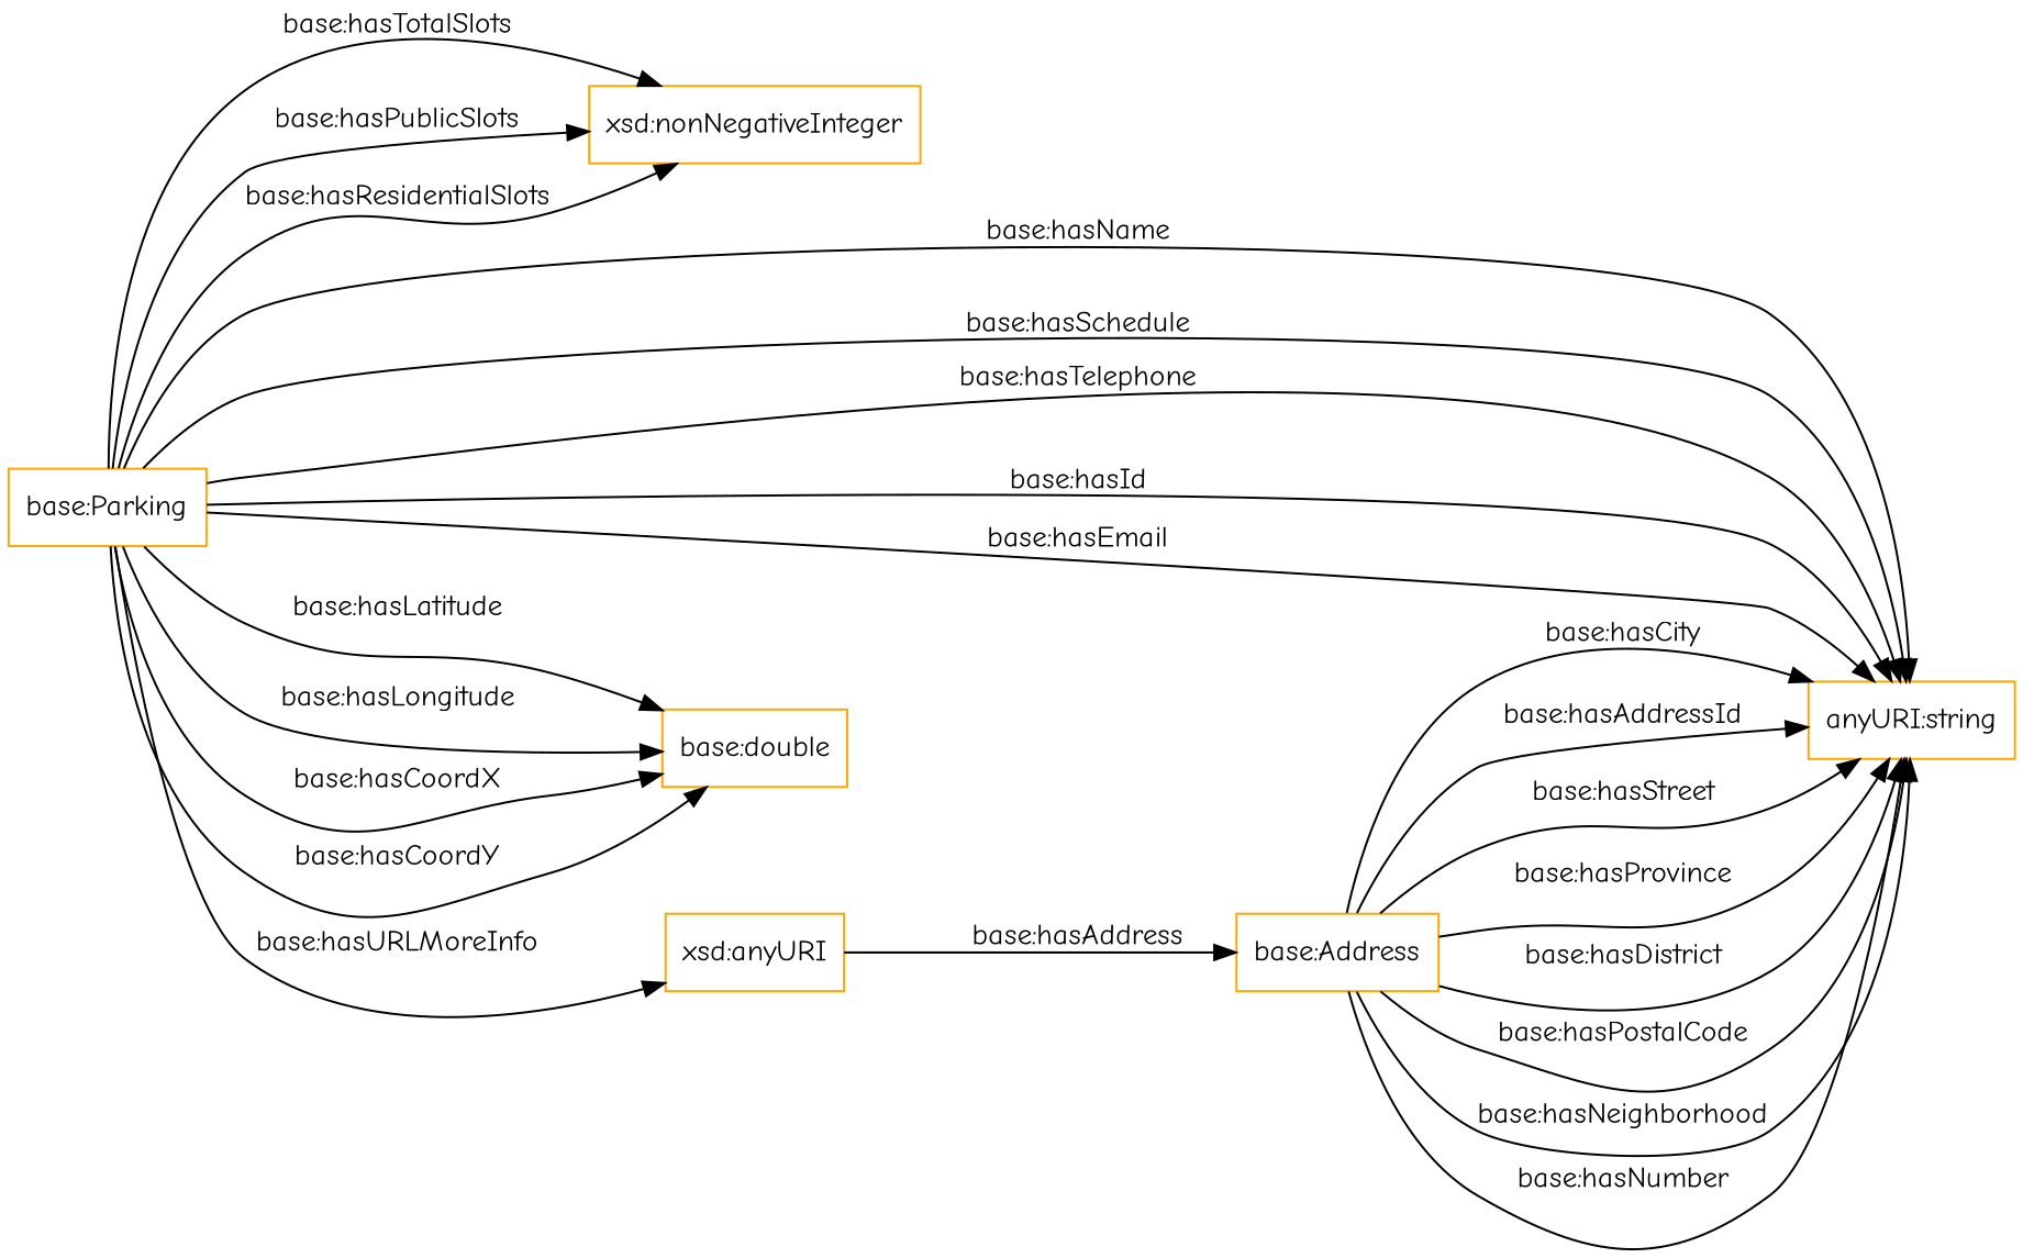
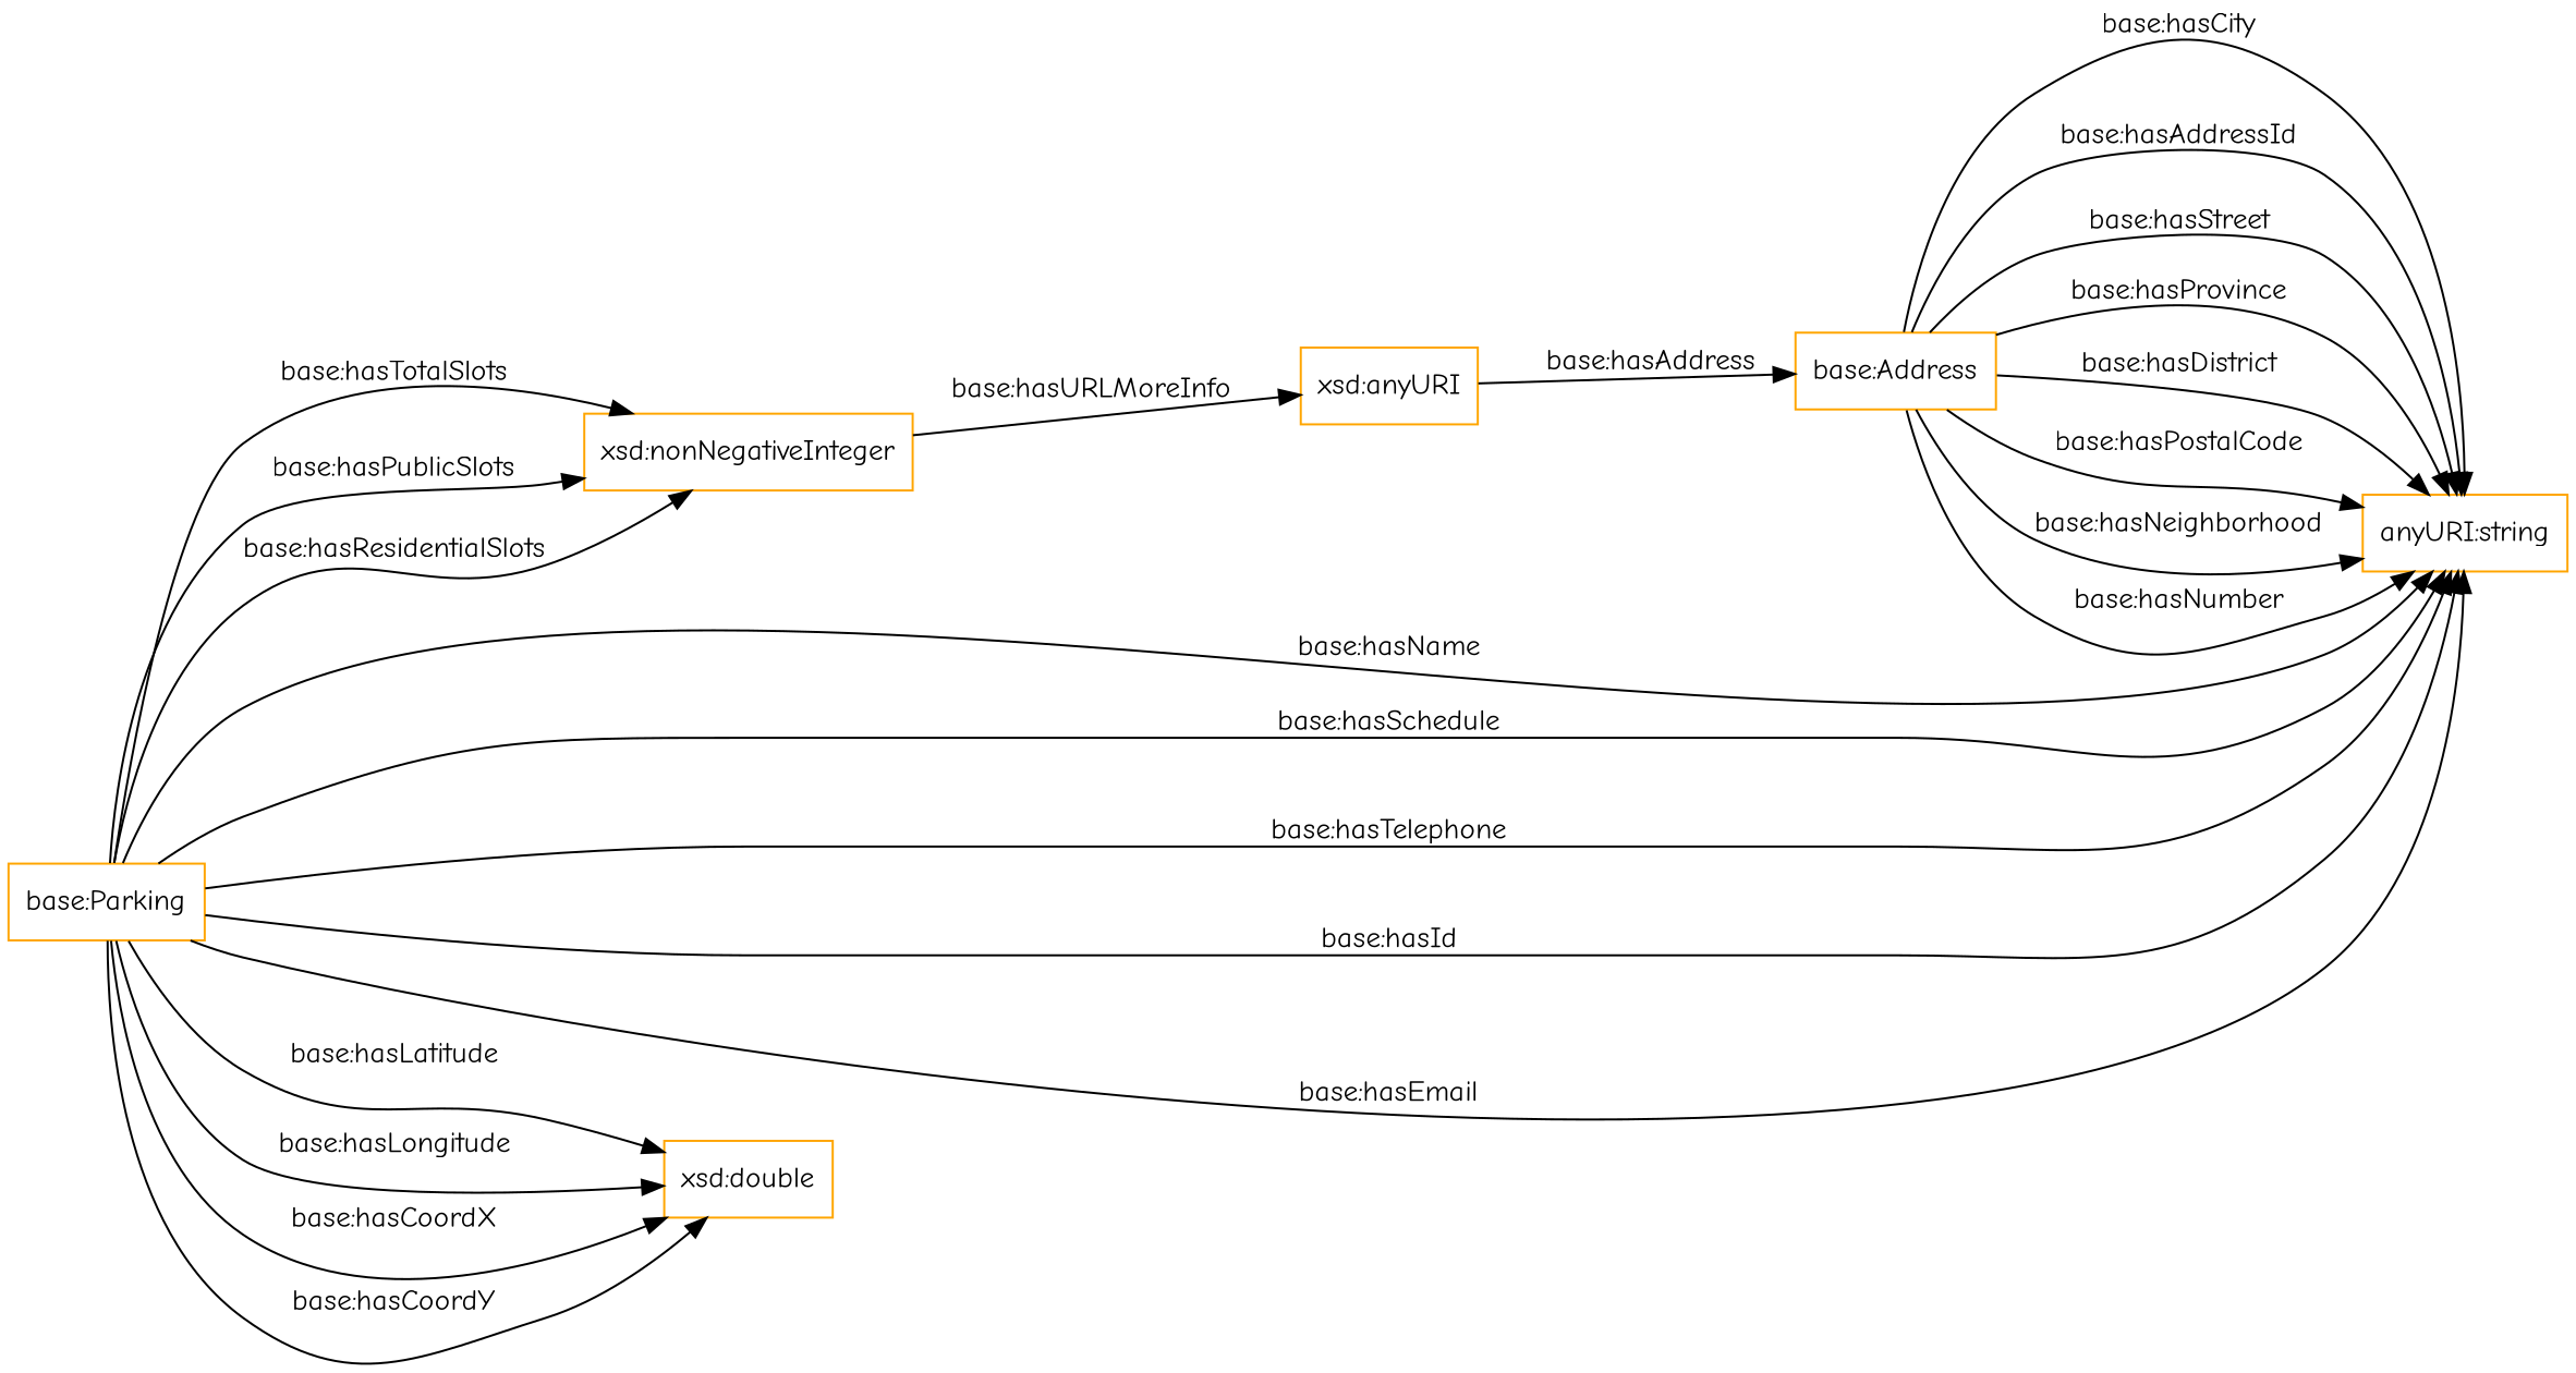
  digraph {
    fontname="Comic Neue"
    rankdir=LR
    node [color=orange fontname="Comic Neue" shape=rectangle]
    edge [fontname="Comic Neue"]
    "base:Parking"
    "xsd:nonNegativeInteger"
    n3 [label="anyURI:string"]
-   "xsd:double" [label="base:double"]
+   "xsd:double"
    "xsd:anyURI"
    "base:Address"
    "base:Parking" -> "xsd:nonNegativeInteger" [label="base:hasTotalSlots"]
    "base:Parking" -> "xsd:nonNegativeInteger" [label="base:hasPublicSlots"]
    "base:Parking" -> "xsd:nonNegativeInteger" [label="base:hasResidentialSlots"]
    "base:Parking" -> n3 [label="base:hasName"]
    "base:Parking" -> n3 [label="base:hasSchedule"]
    "base:Parking" -> n3 [label="base:hasTelephone"]
    "base:Parking" -> n3 [label="base:hasId"]
    "base:Parking" -> n3 [label="base:hasEmail"]
    "base:Parking" -> "xsd:double" [label="base:hasLatitude"]
    "base:Parking" -> "xsd:double" [label="base:hasLongitude"]
    "base:Parking" -> "xsd:double" [label="base:hasCoordX"]
    "base:Parking" -> "xsd:double" [label="base:hasCoordY"]
-   "base:Parking" -> "xsd:anyURI" [label="base:hasURLMoreInfo"]
+   "xsd:nonNegativeInteger" -> "xsd:anyURI" [label="base:hasURLMoreInfo"]
    "xsd:anyURI" -> "base:Address" [label="base:hasAddress"]
    "base:Address" -> n3 [label="base:hasCity"]
    "base:Address" -> n3 [label="base:hasAddressId"]
    "base:Address" -> n3 [label="base:hasStreet"]
    "base:Address" -> n3 [label="base:hasProvince"]
    "base:Address" -> n3 [label="base:hasDistrict"]
    "base:Address" -> n3 [label="base:hasPostalCode"]
    "base:Address" -> n3 [label="base:hasNeighborhood"]
    "base:Address" -> n3 [label="base:hasNumber"]
  }
